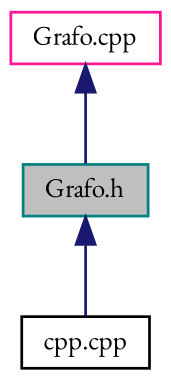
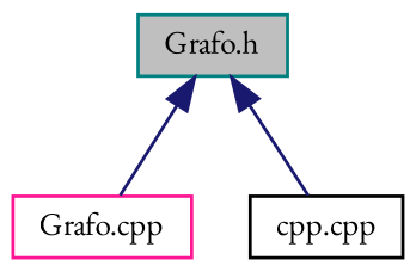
  digraph {
    fontname="EB Garamond"
    node [fillcolor=white fontname="EB Garamond" fontsize=10 shape=record style=filled]
    edge [color=midnightblue dir=back fontname="EB Garamond" fontsize=10 labelfontname=Helvetica labelfontsize=10 style=solid]
    n1 [color=teal fillcolor=grey75 fontcolor=black height=0.2 label="Grafo.h" width=0.4]
    n2 [color=deeppink height=0.2 label="Grafo.cpp" width=0.4]
    n3 [color=black height=0.2 label="cpp.cpp" width=0.4]
-   n2 -> n1
+   n1 -> n2
    n1 -> n3
  }
